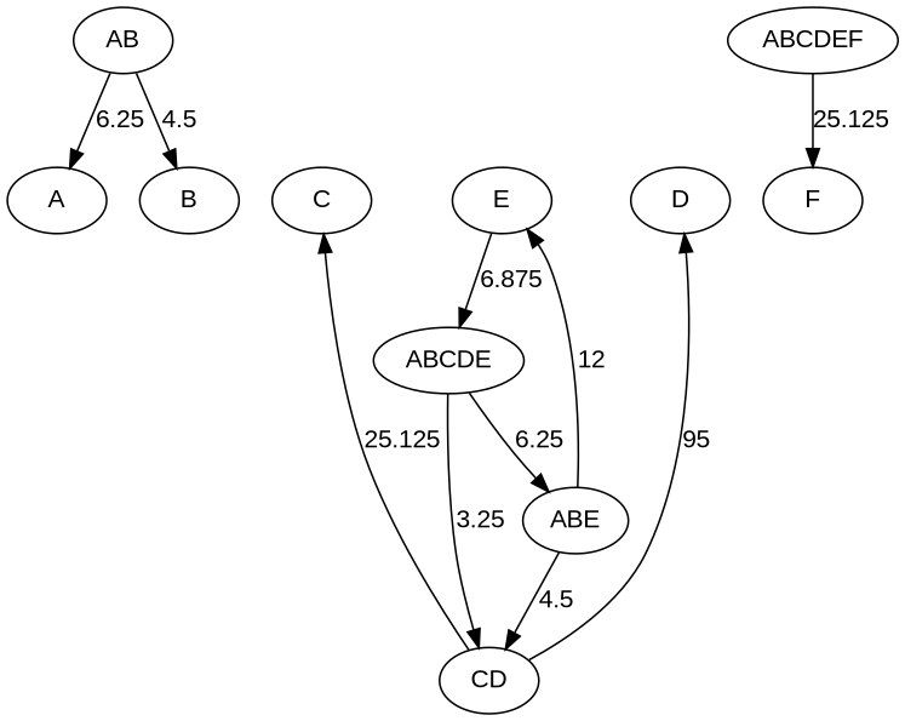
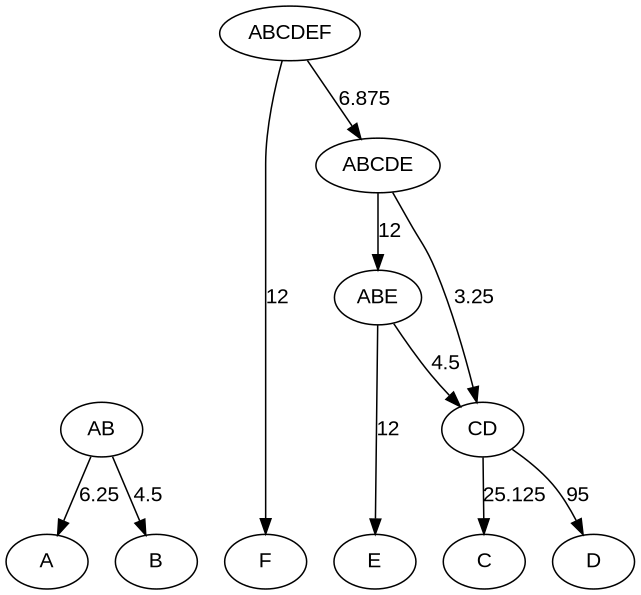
  digraph {
    fontname="Liberation Sans"
    node [fontname="Liberation Sans"]
    edge [fontname="Liberation Sans"]
    A
    B
    C
    D
    E
    F
    AB
    ABE
    CD
    ABCDE
    ABCDEF
    subgraph sub_1 {
      rank=same
      A
      B
      C
      D
      E
      F
    }
    AB -> A [label=6.25]
    AB -> B [label=4.5]
    ABE -> E [label=12]
    ABE -> CD [label=4.5]
    CD -> C [label=25.125]
    CD -> D [label=95]
-   ABCDE -> ABE [label=6.25]
+   ABCDE -> ABE [label=12]
    ABCDE -> CD [label=3.25]
-   ABCDEF -> F [label=25.125]
-   E -> ABCDE [label=6.875]
+   ABCDEF -> F [label=12]
+   ABCDEF -> ABCDE [label=6.875]
  }
